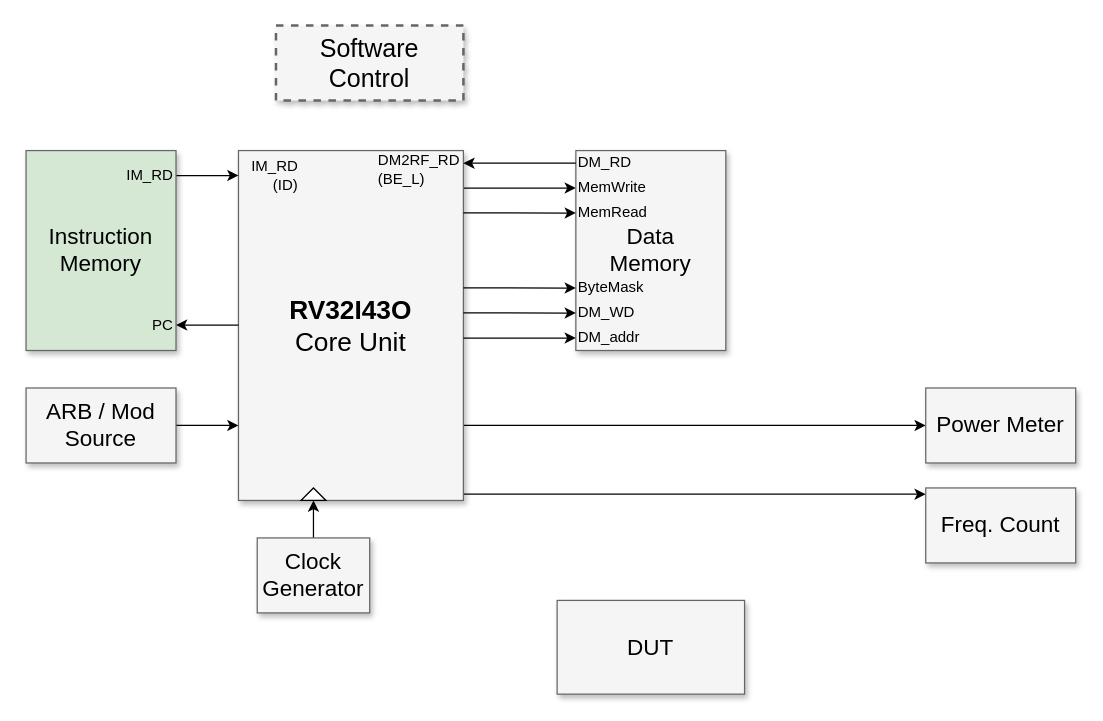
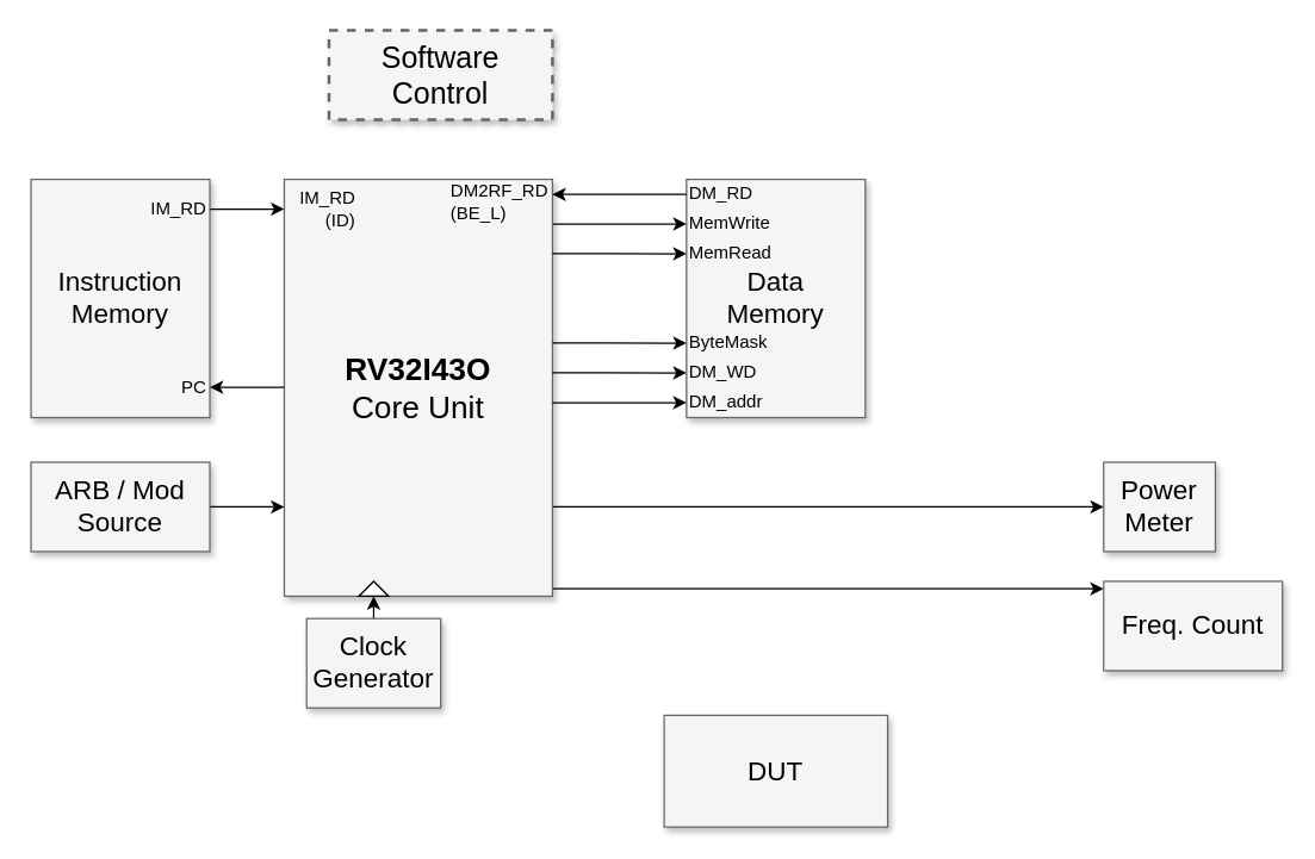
  <mxCell id="0" style=";html=1;" />
  <mxCell id="1" style=";html=1;" parent="0" />
  <mxCell id="2" value="Software Control" style="whiteSpace=wrap;html=1;shadow=1;fontSize=20;fillColor=#f5f5f5;strokeColor=#666666;strokeWidth=2;dashed=1;" parent="1" vertex="1"><mxGeometry x="220" y="20" width="150" height="60" as="geometry" /></mxCell>
  <mxCell id="3" style="edgeStyle=elbowEdgeStyle;rounded=0;html=1;startArrow=none;startFill=0;jettySize=auto;orthogonalLoop=1;fontSize=18;elbow=vertical;" parent="1" edge="1"><mxGeometry relative="1" as="geometry"><mxPoint x="370" y="149.997" as="sourcePoint" /><mxPoint x="460" y="149.997" as="targetPoint" /></mxGeometry></mxCell>
  <mxCell id="4" style="edgeStyle=elbowEdgeStyle;rounded=0;html=1;startArrow=none;startFill=0;jettySize=auto;orthogonalLoop=1;fontSize=18;elbow=vertical;" parent="1" source="6" target="7" edge="1"><mxGeometry relative="1" as="geometry" /></mxCell>
  <mxCell id="5" style="edgeStyle=elbowEdgeStyle;rounded=0;html=1;startArrow=none;startFill=0;jettySize=auto;orthogonalLoop=1;fontSize=18;elbow=vertical;" parent="1" source="6" target="8" edge="1"><mxGeometry relative="1" as="geometry" /></mxCell>
  <mxCell id="6" value="&lt;div&gt;&lt;font style=&quot;font-size: 21px;&quot;&gt;&lt;b&gt;RV32I43O&lt;/b&gt;&lt;/font&gt;&lt;/div&gt;&lt;div&gt;&lt;font style=&quot;font-size: 21px;&quot;&gt;Core Unit&lt;/font&gt;&lt;/div&gt;" style="whiteSpace=wrap;html=1;shadow=1;fontSize=18;fillColor=#f5f5f5;strokeColor=#666666;" parent="1" vertex="1"><mxGeometry x="190" y="120" width="180" height="280" as="geometry" /></mxCell>
- <mxCell id="7" value="Power Meter" style="whiteSpace=wrap;html=1;shadow=1;fontSize=18;fillColor=#f5f5f5;strokeColor=#666666;" parent="1" vertex="1"><mxGeometry x="740" y="310" width="120" height="60" as="geometry" /></mxCell>
+ <mxCell id="7" value="Power Meter" style="whiteSpace=wrap;html=1;shadow=1;fontSize=18;fillColor=#f5f5f5;strokeColor=#666666;" parent="1" vertex="1"><mxGeometry x="740" y="310" width="75" height="60" as="geometry" /></mxCell>
  <mxCell id="8" value="Freq. Count" style="whiteSpace=wrap;html=1;shadow=1;fontSize=18;fillColor=#f5f5f5;strokeColor=#666666;" parent="1" vertex="1"><mxGeometry x="740" y="390" width="120" height="60" as="geometry" /></mxCell>
  <mxCell id="9" style="edgeStyle=elbowEdgeStyle;rounded=0;html=1;startArrow=none;startFill=0;jettySize=auto;orthogonalLoop=1;fontSize=18;elbow=vertical;" parent="1" edge="1"><mxGeometry relative="1" as="geometry"><Array as="points"><mxPoint x="180" y="140" /></Array><mxPoint x="137" y="140" as="sourcePoint" /><mxPoint x="190" y="140" as="targetPoint" /></mxGeometry></mxCell>
- <mxCell id="10" value="Instruction&lt;div&gt;Memory&lt;/div&gt;" style="whiteSpace=wrap;html=1;shadow=1;fontSize=18;fillColor=#d5e8d4;strokeColor=#666666;" parent="1" vertex="1"><mxGeometry x="20" y="120" width="120" height="160" as="geometry" /></mxCell>
+ <mxCell id="10" value="Instruction&lt;div&gt;Memory&lt;/div&gt;" style="whiteSpace=wrap;html=1;shadow=1;fontSize=18;fillColor=#f5f5f5;strokeColor=#666666;" parent="1" vertex="1"><mxGeometry x="20" y="120" width="120" height="160" as="geometry" /></mxCell>
  <mxCell id="11" style="edgeStyle=elbowEdgeStyle;rounded=0;html=1;startArrow=none;startFill=0;jettySize=auto;orthogonalLoop=1;fontSize=18;elbow=vertical;" parent="1" source="12" target="6" edge="1"><mxGeometry relative="1" as="geometry" /></mxCell>
  <mxCell id="12" value="ARB / Mod Source" style="whiteSpace=wrap;html=1;shadow=1;fontSize=18;fillColor=#f5f5f5;strokeColor=#666666;" parent="1" vertex="1"><mxGeometry x="20" y="310" width="120" height="60" as="geometry" /></mxCell>
  <mxCell id="13" value="DUT" style="whiteSpace=wrap;html=1;shadow=1;fontSize=18;fillColor=#f5f5f5;strokeColor=#666666;" parent="1" vertex="1"><mxGeometry x="445" y="480" width="150" height="75" as="geometry" /></mxCell>
  <mxCell id="14" style="edgeStyle=orthogonalEdgeStyle;rounded=0;orthogonalLoop=1;jettySize=auto;html=1;exitX=0.5;exitY=0;exitDx=0;exitDy=0;" edge="1" parent="1" source="15"><mxGeometry relative="1" as="geometry"><mxPoint x="250" y="400" as="targetPoint" /><Array as="points"><mxPoint x="250" y="420" /><mxPoint x="250" y="420" /></Array></mxGeometry></mxCell>
- <mxCell id="15" value="Clock&lt;div&gt;Generator&lt;/div&gt;" style="whiteSpace=wrap;html=1;shadow=1;fontSize=18;fillColor=#f5f5f5;strokeColor=#666666;" parent="1" vertex="1"><mxGeometry x="205" y="430" width="90" height="60" as="geometry" /></mxCell>
+ <mxCell id="15" value="Clock&lt;div&gt;Generator&lt;/div&gt;" style="whiteSpace=wrap;html=1;shadow=1;fontSize=18;fillColor=#f5f5f5;strokeColor=#666666;" parent="1" vertex="1"><mxGeometry x="205" y="415" width="90" height="60" as="geometry" /></mxCell>
  <mxCell id="16" style="edgeStyle=elbowEdgeStyle;rounded=0;html=1;startArrow=none;startFill=0;jettySize=auto;orthogonalLoop=1;fontSize=18;elbow=vertical;entryX=1;entryY=0.5;entryDx=0;entryDy=0;" edge="1" parent="1"><mxGeometry relative="1" as="geometry"><Array as="points"><mxPoint x="160" y="259.6" /></Array><mxPoint x="190" y="259.6" as="sourcePoint" /><mxPoint x="140" y="259.6" as="targetPoint" /></mxGeometry></mxCell>
  <mxCell id="17" value="IM_RD" style="text;html=1;align=right;verticalAlign=middle;whiteSpace=wrap;rounded=0;" vertex="1" parent="1"><mxGeometry x="90" y="130" width="50" height="20" as="geometry" /></mxCell>
  <mxCell id="18" value="PC" style="text;html=1;align=right;verticalAlign=middle;whiteSpace=wrap;rounded=0;" vertex="1" parent="1"><mxGeometry x="90" y="250" width="50" height="20" as="geometry" /></mxCell>
  <mxCell id="19" value="&lt;font&gt;Data&lt;/font&gt;&lt;div&gt;&lt;font&gt;Memory&lt;/font&gt;&lt;/div&gt;" style="whiteSpace=wrap;html=1;shadow=1;fontSize=18;fillColor=#f5f5f5;strokeColor=#666666;" vertex="1" parent="1"><mxGeometry x="460" y="120" width="120" height="160" as="geometry" /></mxCell>
  <mxCell id="20" value="MemWrite" style="text;html=1;align=left;verticalAlign=middle;whiteSpace=wrap;rounded=0;" vertex="1" parent="1"><mxGeometry x="460" y="140" width="60" height="20" as="geometry" /></mxCell>
  <mxCell id="21" value="MemRead" style="text;html=1;align=left;verticalAlign=middle;whiteSpace=wrap;rounded=0;" vertex="1" parent="1"><mxGeometry x="460" y="160" width="60" height="20" as="geometry" /></mxCell>
  <mxCell id="22" value="ByteMask" style="text;html=1;align=left;verticalAlign=middle;whiteSpace=wrap;rounded=0;" vertex="1" parent="1"><mxGeometry x="460" y="220" width="60" height="20" as="geometry" /></mxCell>
  <mxCell id="23" value="DM_WD" style="text;html=1;align=left;verticalAlign=middle;whiteSpace=wrap;rounded=0;" vertex="1" parent="1"><mxGeometry x="460" y="240" width="60" height="20" as="geometry" /></mxCell>
  <mxCell id="24" value="DM_addr" style="text;html=1;align=left;verticalAlign=middle;whiteSpace=wrap;rounded=0;" vertex="1" parent="1"><mxGeometry x="460" y="260" width="60" height="20" as="geometry" /></mxCell>
  <mxCell id="25" style="edgeStyle=elbowEdgeStyle;rounded=0;html=1;startArrow=none;startFill=0;jettySize=auto;orthogonalLoop=1;fontSize=18;elbow=vertical;" edge="1" parent="1"><mxGeometry relative="1" as="geometry"><mxPoint x="370" y="169.837" as="sourcePoint" /><mxPoint x="460" y="169.837" as="targetPoint" /></mxGeometry></mxCell>
  <mxCell id="26" style="edgeStyle=elbowEdgeStyle;rounded=0;html=1;startArrow=none;startFill=0;jettySize=auto;orthogonalLoop=1;fontSize=18;elbow=vertical;" edge="1" parent="1"><mxGeometry relative="1" as="geometry"><mxPoint x="370" y="229.837" as="sourcePoint" /><mxPoint x="460" y="229.837" as="targetPoint" /></mxGeometry></mxCell>
  <mxCell id="27" style="edgeStyle=elbowEdgeStyle;rounded=0;html=1;startArrow=none;startFill=0;jettySize=auto;orthogonalLoop=1;fontSize=18;elbow=vertical;" edge="1" parent="1"><mxGeometry relative="1" as="geometry"><mxPoint x="370" y="249.837" as="sourcePoint" /><mxPoint x="460" y="249.837" as="targetPoint" /></mxGeometry></mxCell>
  <mxCell id="28" style="edgeStyle=elbowEdgeStyle;rounded=0;html=1;startArrow=none;startFill=0;jettySize=auto;orthogonalLoop=1;fontSize=18;elbow=vertical;" edge="1" parent="1"><mxGeometry relative="1" as="geometry"><mxPoint x="370" y="269.997" as="sourcePoint" /><mxPoint x="460" y="269.997" as="targetPoint" /></mxGeometry></mxCell>
  <mxCell id="29" style="edgeStyle=orthogonalEdgeStyle;rounded=0;orthogonalLoop=1;jettySize=auto;html=1;entryX=1;entryY=0.036;entryDx=0;entryDy=0;entryPerimeter=0;" edge="1" parent="1" source="30" target="6"><mxGeometry relative="1" as="geometry"><mxPoint x="370" y="180" as="targetPoint" /><Array as="points" /></mxGeometry></mxCell>
  <mxCell id="30" value="DM_RD" style="text;html=1;align=left;verticalAlign=middle;whiteSpace=wrap;rounded=0;" vertex="1" parent="1"><mxGeometry x="460" y="120" width="50" height="20" as="geometry" /></mxCell>
  <mxCell id="31" value="DM2RF_RD&lt;div&gt;(BE_L)&lt;/div&gt;" style="text;html=1;align=left;verticalAlign=middle;whiteSpace=wrap;rounded=0;" vertex="1" parent="1"><mxGeometry x="300" y="120" width="70" height="30" as="geometry" /></mxCell>
  <mxCell id="32" value="IM_RD&lt;div&gt;(ID)&lt;/div&gt;" style="text;html=1;align=right;verticalAlign=middle;whiteSpace=wrap;rounded=0;" vertex="1" parent="1"><mxGeometry x="190" y="125" width="50" height="30" as="geometry" /></mxCell>
  <mxCell id="33" value="" style="triangle;whiteSpace=wrap;html=1;rotation=-90;" vertex="1" parent="1"><mxGeometry x="245" y="385" width="10" height="20" as="geometry" /></mxCell>
